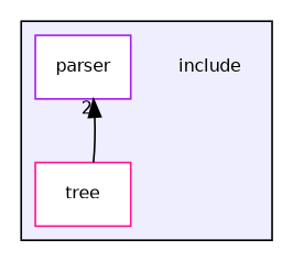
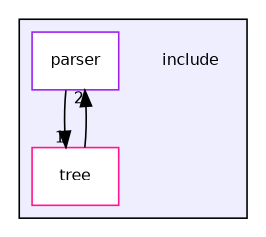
  digraph {
    compound=true
    node [fontname=Helvetica fontsize=10 shape=box color=purple fillcolor=white style=filled]
    edge [labeldistance=1.5 labelfontname=Helvetica labelfontsize=10]
    n1 [label=include shape=plaintext fillcolor="" style=""]
    n2 [label=parser]
    n3 [color=deeppink label=tree]
    subgraph cluster_1 {
      bgcolor="#eeeeff"
      pencolor=black
      n1
      n2
      n3
    }
+   n2 -> n3 [headlabel=1]
    n3 -> n2 [headlabel=2]
  }
